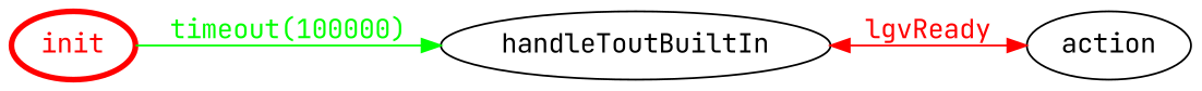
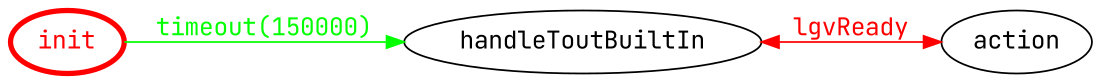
  digraph {
    fontname="JetBrains Mono"
    rankdir=LR
    node [fontname="JetBrains Mono"]
    edge [fontname="JetBrains Mono"]
    init [color=red fontcolor=red penwidth=3]
    handleToutBuiltIn
    action
-   init -> handleToutBuiltIn [color=green fontcolor=green label="timeout(100000)"]
+   init -> handleToutBuiltIn [color=green fontcolor=green label="timeout(150000)"]
    handleToutBuiltIn -> action [color=red dir=both fontcolor=red label=lgvReady]
  }
